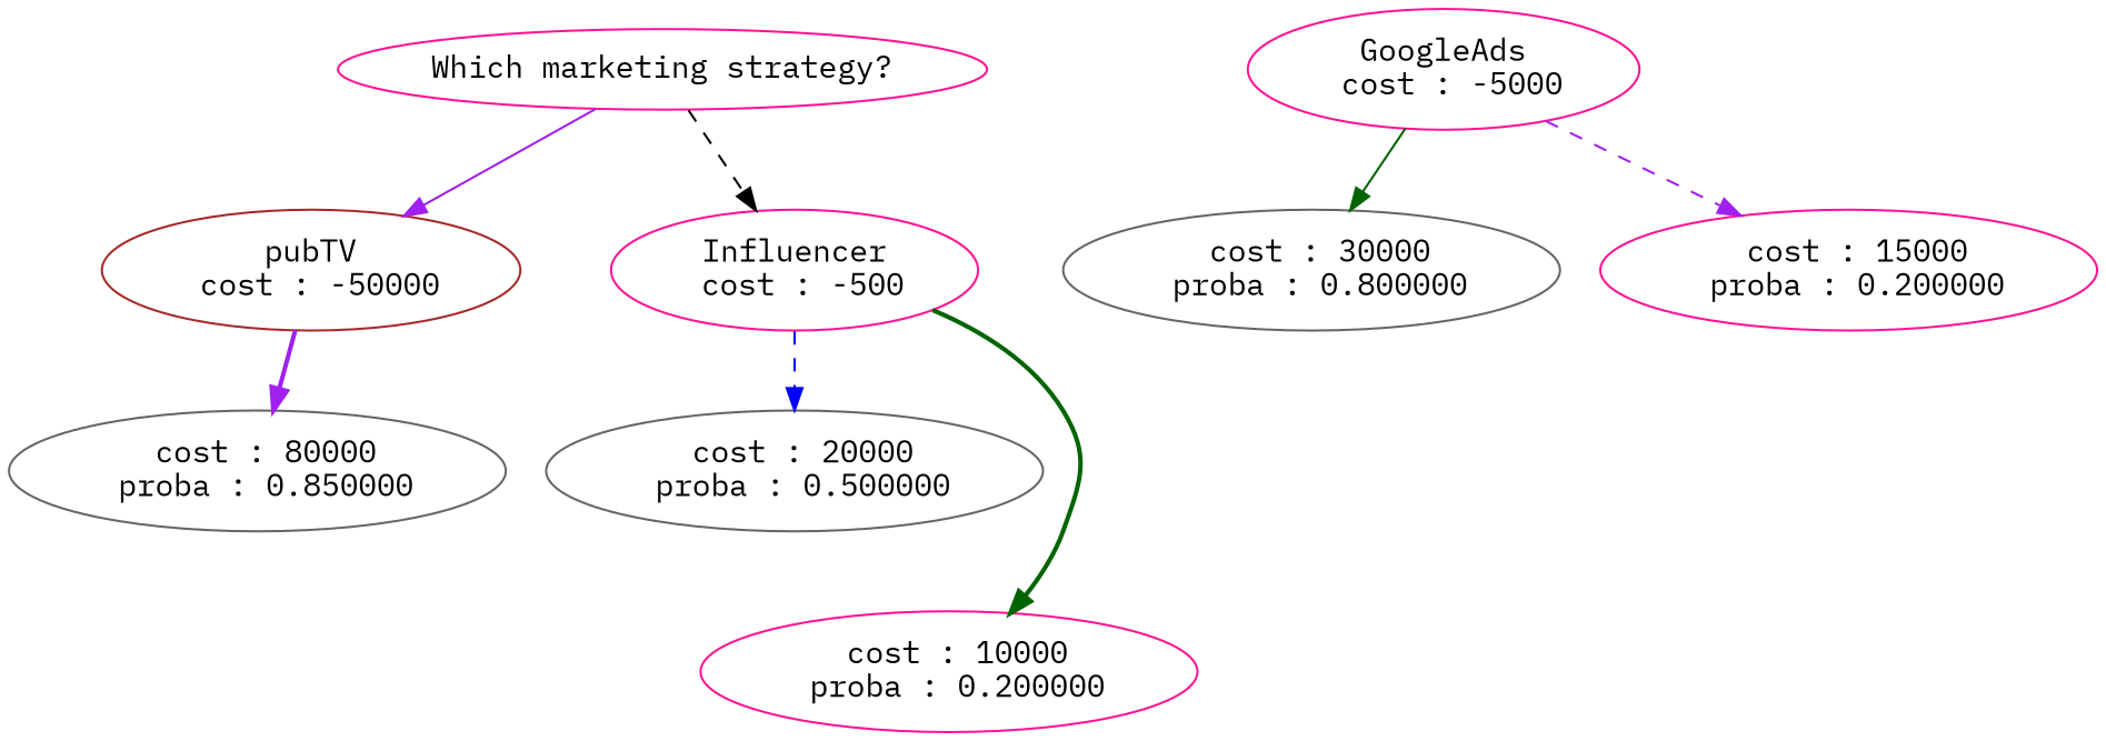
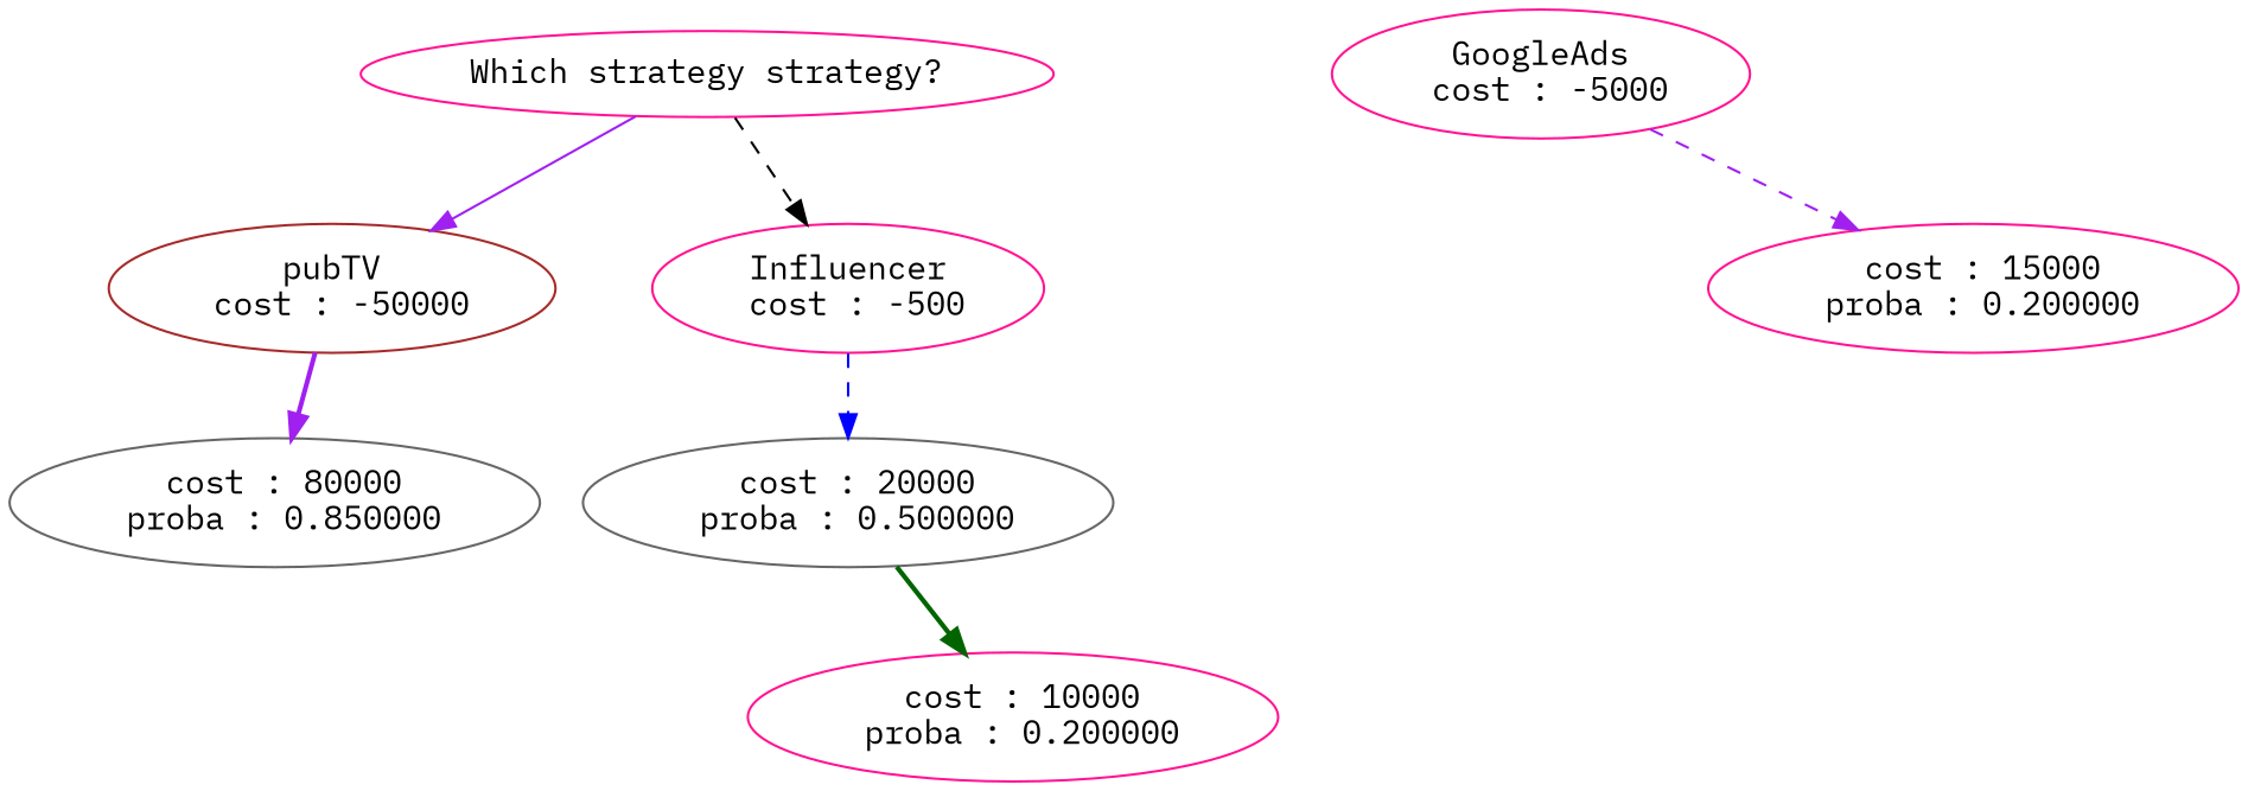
  digraph {
    fontname="IBM Plex Mono"
    node [color=deeppink fontname="IBM Plex Mono"]
    edge [color=purple fontname="IBM Plex Mono" style=dashed]
    "pubTV\n cost : -50000" [color=brown]
-   "Which marketing strategy?"
+   "Which marketing strategy?" [label="Which strategy strategy?"]
    "Influencer\n cost : -500"
-   " cost : 30000\n proba : 0.800000" [color=gray40]
    "GoogleAds\n cost : -5000"
    " cost : 15000\n proba : 0.200000"
    " cost : 80000\n proba : 0.850000" [color=gray40]
    " cost : 20000\n proba : 0.500000" [color=gray40]
    " cost : 10000\n proba : 0.200000"
    "pubTV\n cost : -50000" -> " cost : 80000\n proba : 0.850000" [style=bold]
    "Which marketing strategy?" -> "pubTV\n cost : -50000" [style=solid]
    "Which marketing strategy?" -> "Influencer\n cost : -500" [color=black]
    "Influencer\n cost : -500" -> " cost : 20000\n proba : 0.500000" [color=blue]
-   "Influencer\n cost : -500" -> " cost : 10000\n proba : 0.200000" [color=darkgreen style=bold]
-   "GoogleAds\n cost : -5000" -> " cost : 30000\n proba : 0.800000" [color=darkgreen style=solid]
+   " cost : 20000\n proba : 0.500000" -> " cost : 10000\n proba : 0.200000" [color=darkgreen style=bold]
    "GoogleAds\n cost : -5000" -> " cost : 15000\n proba : 0.200000"
  }
